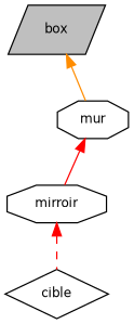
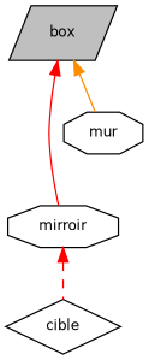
  digraph {
    node [color=black fillcolor=white fontname=Helvetica fontsize=10 shape=octagon style=filled]
    edge [color=red dir=back fontname=Helvetica fontsize=10 labelfontname=Helvetica labelfontsize=10 style=solid]
    n1 [fillcolor=grey75 fontcolor=black height=0.2 label=box shape=parallelogram width=0.4]
    n2 [height=0.2 label=mirroir width=0.4]
    n3 [height=0.2 label=mur width=0.4]
    n4 [height=0.2 label=cible shape=diamond width=0.4]
-   n3 -> n2
+   n1 -> n2
    n1 -> n3 [color=darkorange]
    n2 -> n4 [style=dashed]
  }
